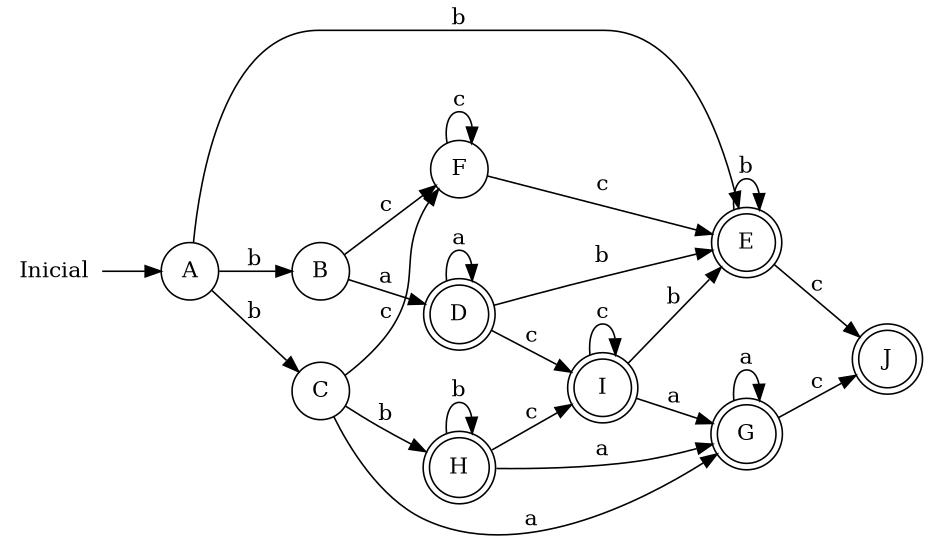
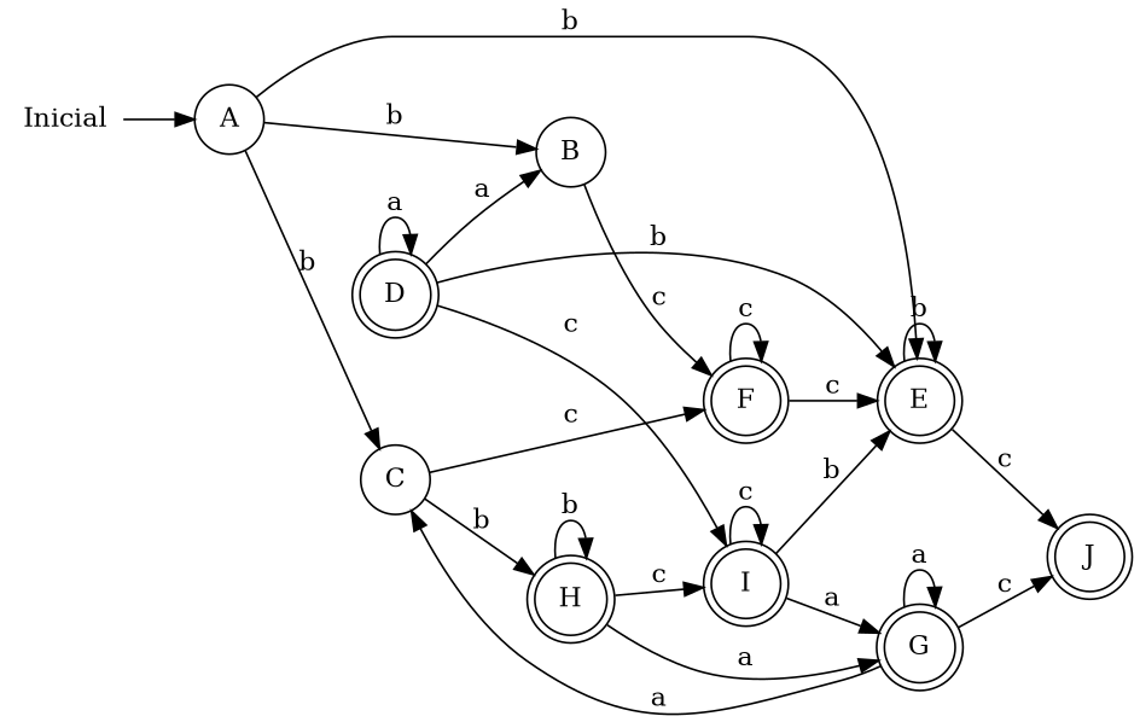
  digraph {
    rankdir=LR
    node [shape=doublecircle]
    Inicial [shape=plaintext]
    A [shape=circle]
    B [shape=circle]
    C [shape=circle]
    E
    D
-   F [shape=circle]
+   F
    G
    H
    I
    J
    Inicial -> A
    A -> B [label=b]
    A -> C [label=b]
    A -> E [label=b]
-   B -> D [label=a]
+   D -> B [label=a]
    B -> F [label=c]
    C -> F [label=c]
-   C -> G [label=a]
+   G -> C [label=a]
    C -> H [label=b]
    E -> E [label=b]
    E -> J [label=c]
    D -> E [label=b]
    D -> D [label=a]
    D -> I [label=c]
    F -> E [label=c]
    F -> F [label=c]
    G -> G [label=a]
    G -> J [label=c]
    H -> G [label=a]
    H -> H [label=b]
    H -> I [label=c]
    I -> E [label=b]
    I -> G [label=a]
    I -> I [label=c]
  }
